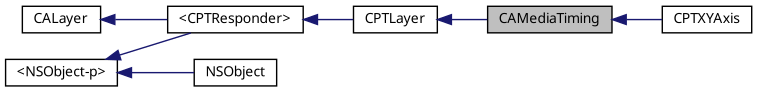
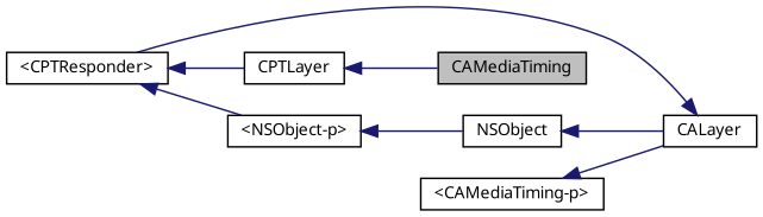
  digraph {
    rankdir=LR
    node [color=black fontname="Lucinda Grande" fontsize=10 shape=record]
    edge [color=midnightblue dir=back fontname="Lucinda Grande" fontsize=10 labelfontname="Lucinda Grande" labelfontsize=10 style=solid]
    n1 [fillcolor=grey75 fontcolor=black height=0.2 label=CAMediaTiming style=filled width=0.4]
-   n2 [height=0.2 label=CPTXYAxis width=0.4]
    n3 [height=0.2 label=CPTLayer width=0.4]
    n4 [height=0.2 label=CALayer width=0.4]
    n5 [height=0.2 label="\<CPTResponder\>" width=0.4]
    n6 [height=0.2 label=NSObject width=0.4]
    n7 [height=0.2 label="\<NSObject-p\>" width=0.4]
-   n1 -> n2
+   n8 [height=0.2 label="\<CAMediaTiming-p\>" width=0.4]
    n3 -> n1
    n4 -> n5
    n5 -> n3
-   n7 -> n5
+   n6 -> n4
+   n5 -> n7
    n7 -> n6
+   n8 -> n4
  }
